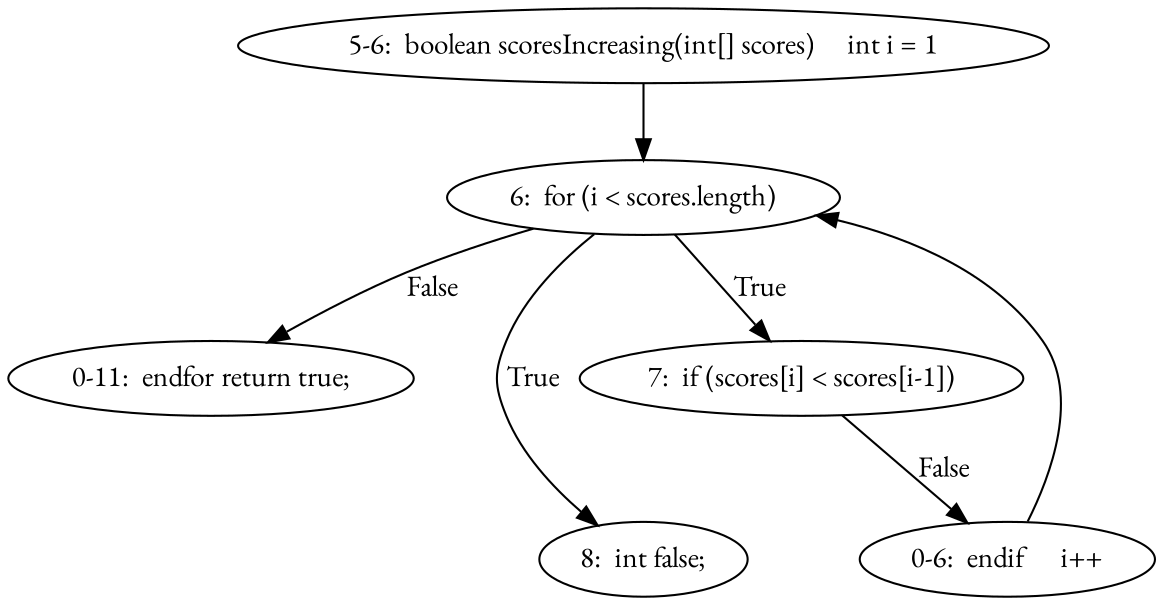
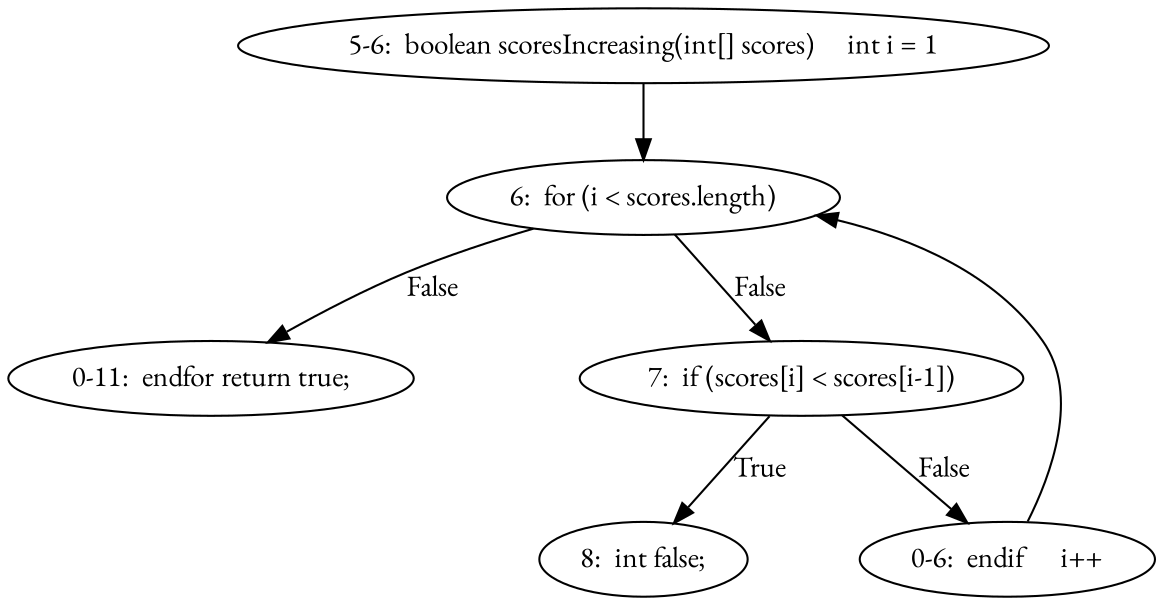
  digraph {
    fontname="EB Garamond"
    node [fontname="EB Garamond"]
    edge [fontname="EB Garamond"]
    n1 [label="5-6:  boolean scoresIncreasing(int[] scores)	int i = 1"]
    n2 [label="6:  for (i < scores.length)"]
    n3 [label="0-11:  endfor	return true;"]
    n4 [label="7:  if (scores[i] < scores[i-1])"]
    n5 [label="8:  int false;"]
    n6 [label="0-6:  endif	i++"]
    n1 -> n2
    n2 -> n3 [label=False]
-   n2 -> n4 [label=True]
-   n2 -> n5 [label=True]
+   n2 -> n4 [label=False]
+   n4 -> n5 [label=True]
    n4 -> n6 [label=False]
    n6 -> n2
  }
